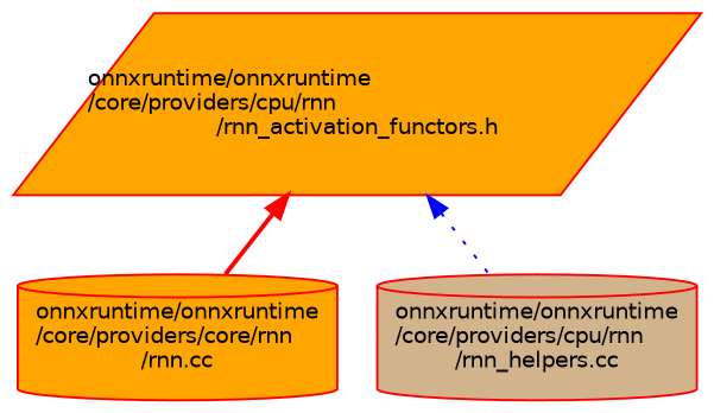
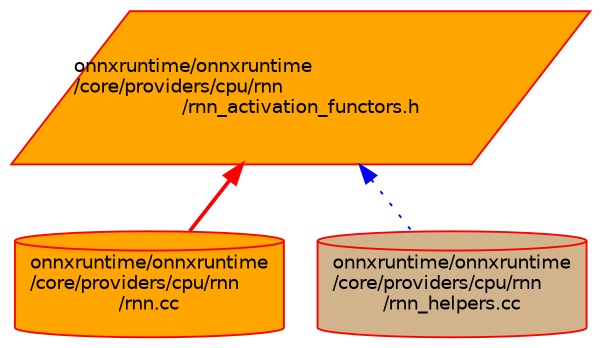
  digraph {
    node [color=red fillcolor=orange fontname=Helvetica fontsize=10 shape=cylinder style=filled]
    edge [dir=back fontname=Helvetica fontsize=10 labelfontname=Helvetica labelfontsize=10]
    n1 [fontcolor=black height=0.2 label="onnxruntime/onnxruntime\l/core/providers/cpu/rnn\l/rnn_activation_functors.h" shape=parallelogram width=0.4]
-   n2 [height=0.2 label="onnxruntime/onnxruntime\l/core/providers/core/rnn\l/rnn.cc" width=0.4]
+   n2 [height=0.2 label="onnxruntime/onnxruntime\l/core/providers/cpu/rnn\l/rnn.cc" width=0.4]
    n3 [fillcolor=tan height=0.2 label="onnxruntime/onnxruntime\l/core/providers/cpu/rnn\l/rnn_helpers.cc" width=0.4]
    n1 -> n2 [color=red style=bold]
    n1 -> n3 [color=blue style=dotted]
  }
